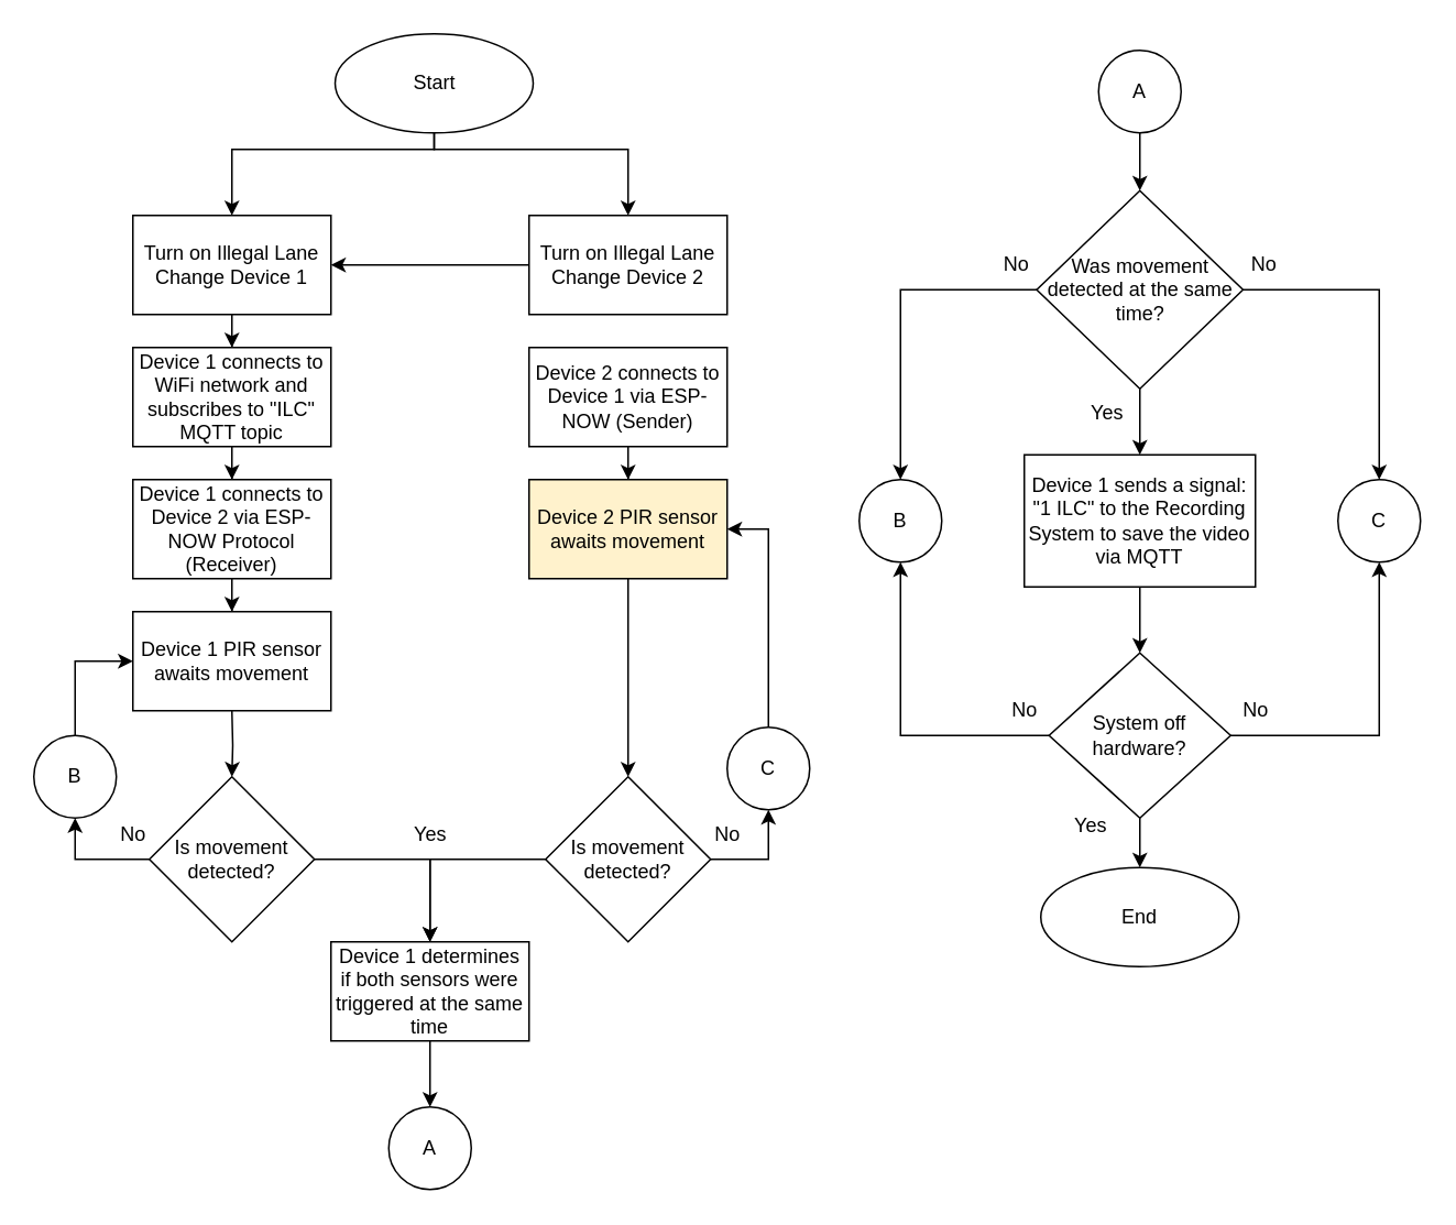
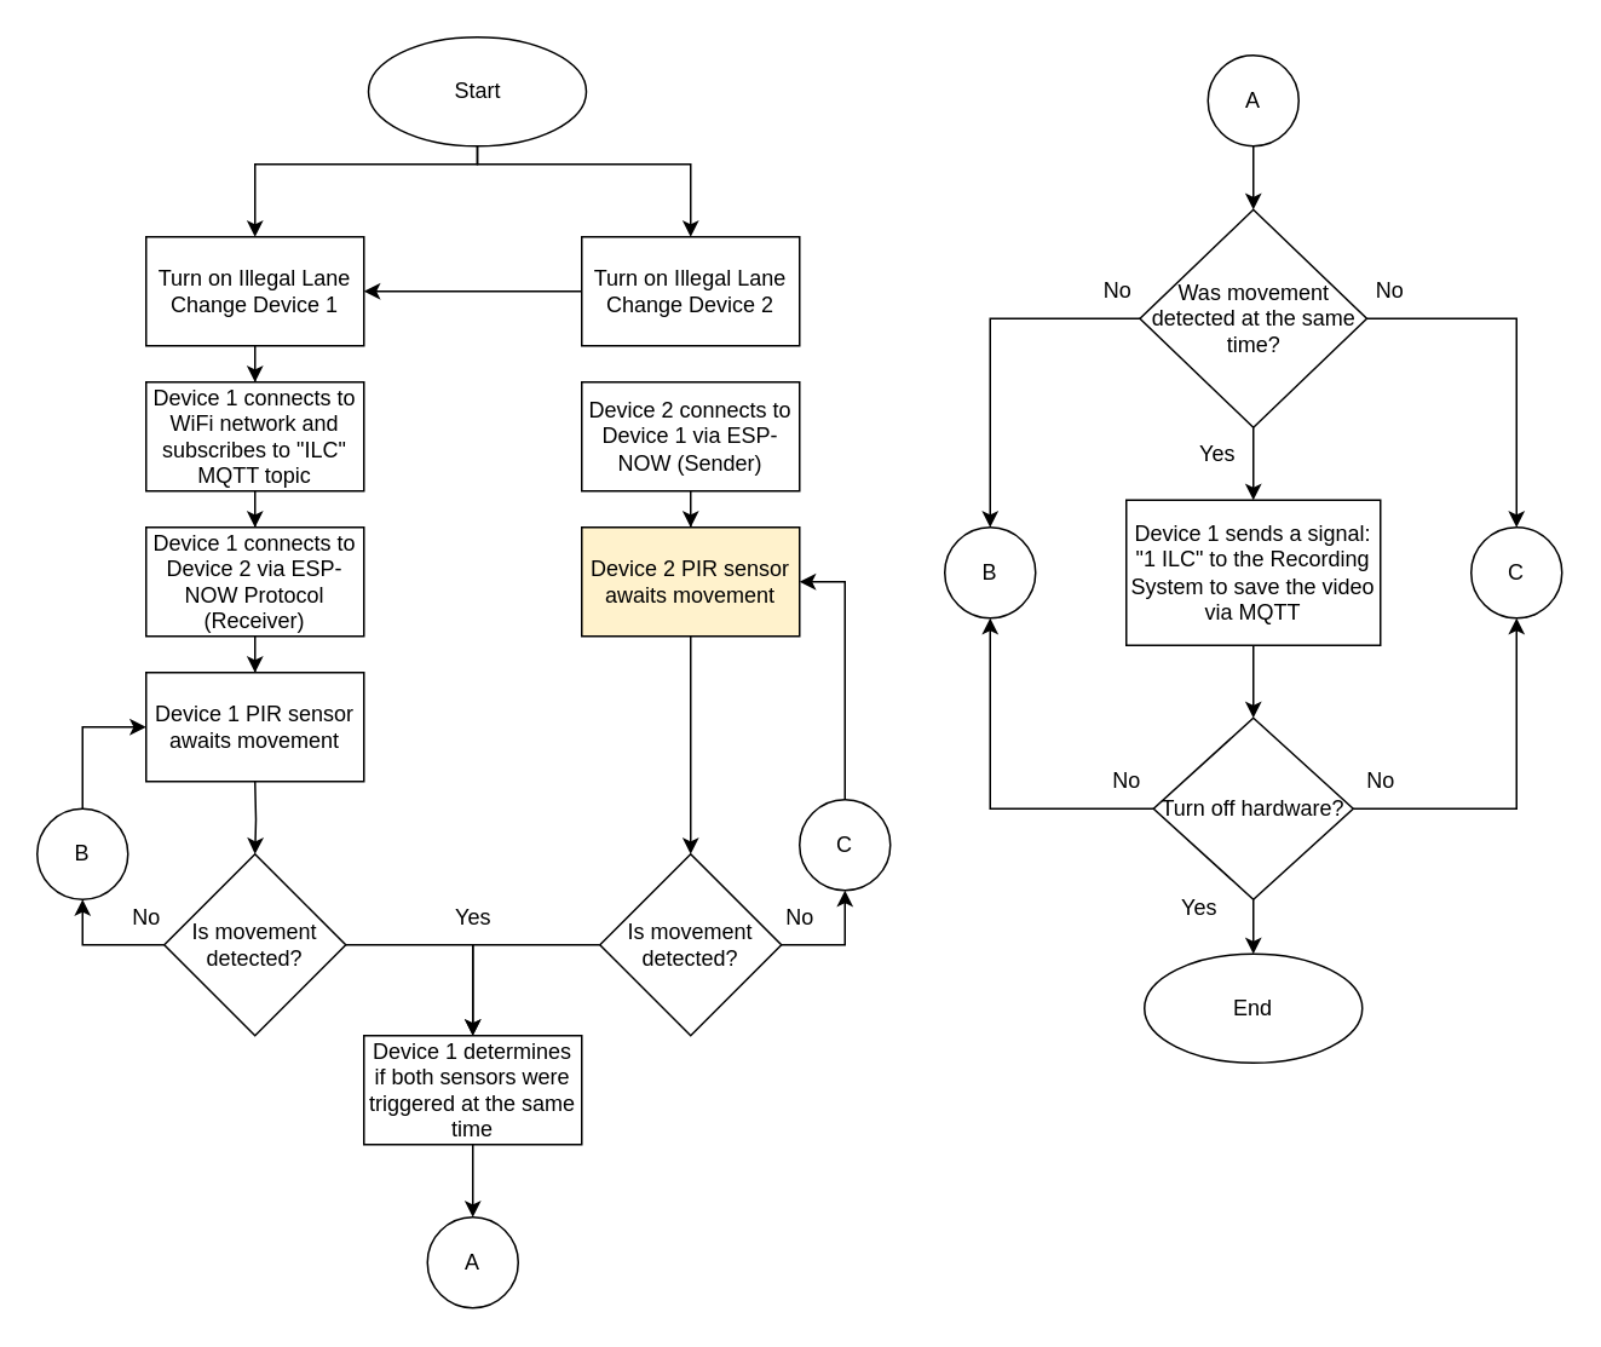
  <mxCell id="0" />
  <mxCell id="1" parent="0" />
  <mxCell id="2" style="edgeStyle=orthogonalEdgeStyle;rounded=0;orthogonalLoop=1;jettySize=auto;html=1;entryX=0.5;entryY=0;entryDx=0;entryDy=0;" edge="1" parent="1" source="4" target="16"><mxGeometry relative="1" as="geometry"><Array as="points"><mxPoint x="263" y="90" /><mxPoint x="140" y="90" /></Array></mxGeometry></mxCell>
  <mxCell id="3" style="edgeStyle=orthogonalEdgeStyle;rounded=0;orthogonalLoop=1;jettySize=auto;html=1;entryX=0.5;entryY=0;entryDx=0;entryDy=0;" edge="1" parent="1" source="4" target="22"><mxGeometry relative="1" as="geometry"><Array as="points"><mxPoint x="263" y="90" /><mxPoint x="380" y="90" /></Array></mxGeometry></mxCell>
  <mxCell id="4" value="Start" style="ellipse;whiteSpace=wrap;html=1;" parent="1" vertex="1"><mxGeometry x="202.5" y="20" width="120" height="60" as="geometry" /></mxCell>
  <mxCell id="5" style="edgeStyle=orthogonalEdgeStyle;rounded=0;orthogonalLoop=1;jettySize=auto;html=1;entryX=0.5;entryY=0;entryDx=0;entryDy=0;" parent="1" target="8" edge="1"><mxGeometry relative="1" as="geometry"><mxPoint x="140" y="430" as="sourcePoint" /></mxGeometry></mxCell>
  <mxCell id="6" style="edgeStyle=orthogonalEdgeStyle;rounded=0;orthogonalLoop=1;jettySize=auto;html=1;entryX=0.5;entryY=0;entryDx=0;entryDy=0;" edge="1" parent="1" source="8" target="29"><mxGeometry relative="1" as="geometry" /></mxCell>
  <mxCell id="7" style="edgeStyle=orthogonalEdgeStyle;rounded=0;orthogonalLoop=1;jettySize=auto;html=1;entryX=0.5;entryY=1;entryDx=0;entryDy=0;" edge="1" parent="1" source="8" target="52"><mxGeometry relative="1" as="geometry" /></mxCell>
  <mxCell id="8" value="Is movement detected?" style="rhombus;whiteSpace=wrap;html=1;" parent="1" vertex="1"><mxGeometry x="90" y="470" width="100" height="100" as="geometry" /></mxCell>
  <mxCell id="9" style="edgeStyle=orthogonalEdgeStyle;rounded=0;orthogonalLoop=1;jettySize=auto;html=1;exitX=0;exitY=0.5;exitDx=0;exitDy=0;entryX=0.5;entryY=0;entryDx=0;entryDy=0;" edge="1" parent="1" source="11" target="29"><mxGeometry relative="1" as="geometry" /></mxCell>
  <mxCell id="10" style="edgeStyle=orthogonalEdgeStyle;rounded=0;orthogonalLoop=1;jettySize=auto;html=1;entryX=0.5;entryY=1;entryDx=0;entryDy=0;" edge="1" parent="1" source="11" target="54"><mxGeometry relative="1" as="geometry" /></mxCell>
  <mxCell id="11" value="Is movement detected?" style="rhombus;whiteSpace=wrap;html=1;" parent="1" vertex="1"><mxGeometry x="330" y="470" width="100" height="100" as="geometry" /></mxCell>
  <mxCell id="12" value="Yes" style="text;html=1;align=center;verticalAlign=middle;resizable=0;points=[];autosize=1;strokeColor=none;fillColor=none;" parent="1" vertex="1"><mxGeometry x="240" y="490" width="40" height="30" as="geometry" /></mxCell>
  <mxCell id="13" value="No" style="text;html=1;align=center;verticalAlign=middle;resizable=0;points=[];autosize=1;strokeColor=none;fillColor=none;" parent="1" vertex="1"><mxGeometry x="60" y="490" width="40" height="30" as="geometry" /></mxCell>
  <mxCell id="14" value="No" style="text;html=1;align=center;verticalAlign=middle;resizable=0;points=[];autosize=1;strokeColor=none;fillColor=none;" parent="1" vertex="1"><mxGeometry x="420" y="490" width="40" height="30" as="geometry" /></mxCell>
  <mxCell id="15" style="edgeStyle=orthogonalEdgeStyle;rounded=0;orthogonalLoop=1;jettySize=auto;html=1;entryX=0.5;entryY=0;entryDx=0;entryDy=0;" edge="1" parent="1" source="16" target="18"><mxGeometry relative="1" as="geometry" /></mxCell>
  <mxCell id="16" value="Turn on Illegal Lane Change Device 1" style="whiteSpace=wrap;html=1;" vertex="1" parent="1"><mxGeometry x="80" y="130" width="120" height="60" as="geometry" /></mxCell>
  <mxCell id="17" style="edgeStyle=orthogonalEdgeStyle;rounded=0;orthogonalLoop=1;jettySize=auto;html=1;" edge="1" parent="1" source="18" target="20"><mxGeometry relative="1" as="geometry" /></mxCell>
  <mxCell id="18" value="Device 1 connects to WiFi network and subscribes to &quot;ILC&quot; MQTT topic" style="whiteSpace=wrap;html=1;" vertex="1" parent="1"><mxGeometry x="80" y="210" width="120" height="60" as="geometry" /></mxCell>
  <mxCell id="19" style="edgeStyle=orthogonalEdgeStyle;rounded=0;orthogonalLoop=1;jettySize=auto;html=1;entryX=0.5;entryY=0;entryDx=0;entryDy=0;" edge="1" parent="1" source="20" target="25"><mxGeometry relative="1" as="geometry" /></mxCell>
  <mxCell id="20" value="Device 1 connects to Device 2 via ESP-NOW Protocol (Receiver)" style="whiteSpace=wrap;html=1;" vertex="1" parent="1"><mxGeometry x="80" y="290" width="120" height="60" as="geometry" /></mxCell>
  <mxCell id="21" style="edgeStyle=orthogonalEdgeStyle;rounded=0;orthogonalLoop=1;jettySize=auto;html=1;" edge="1" parent="1" source="22" target="16"><mxGeometry relative="1" as="geometry" /></mxCell>
  <mxCell id="22" value="Turn on Illegal Lane Change Device 2" style="whiteSpace=wrap;html=1;" vertex="1" parent="1"><mxGeometry x="320" y="130" width="120" height="60" as="geometry" /></mxCell>
  <mxCell id="23" style="edgeStyle=orthogonalEdgeStyle;rounded=0;orthogonalLoop=1;jettySize=auto;html=1;" edge="1" parent="1" source="24" target="27"><mxGeometry relative="1" as="geometry" /></mxCell>
  <mxCell id="24" value="Device 2 connects to Device 1 via ESP-NOW (Sender)" style="whiteSpace=wrap;html=1;" vertex="1" parent="1"><mxGeometry x="320" y="210" width="120" height="60" as="geometry" /></mxCell>
  <mxCell id="25" value="Device 1 PIR sensor awaits movement" style="whiteSpace=wrap;html=1;" vertex="1" parent="1"><mxGeometry x="80" y="370" width="120" height="60" as="geometry" /></mxCell>
  <mxCell id="26" style="edgeStyle=orthogonalEdgeStyle;rounded=0;orthogonalLoop=1;jettySize=auto;html=1;entryX=0.5;entryY=0;entryDx=0;entryDy=0;" edge="1" parent="1" source="27" target="11"><mxGeometry relative="1" as="geometry" /></mxCell>
  <mxCell id="27" value="Device 2 PIR sensor awaits movement" style="whiteSpace=wrap;html=1;fillColor=#fff2cc;" vertex="1" parent="1"><mxGeometry x="320" y="290" width="120" height="60" as="geometry" /></mxCell>
  <mxCell id="28" style="edgeStyle=orthogonalEdgeStyle;rounded=0;orthogonalLoop=1;jettySize=auto;html=1;entryX=0.5;entryY=0;entryDx=0;entryDy=0;" edge="1" parent="1" source="29"><mxGeometry relative="1" as="geometry"><mxPoint x="260" y="670" as="targetPoint" /></mxGeometry></mxCell>
  <mxCell id="29" value="Device 1 determines if both sensors were triggered at the same time" style="whiteSpace=wrap;html=1;" vertex="1" parent="1"><mxGeometry x="200" y="570" width="120" height="60" as="geometry" /></mxCell>
  <mxCell id="30" value="" style="edgeStyle=orthogonalEdgeStyle;rounded=0;orthogonalLoop=1;jettySize=auto;html=1;" edge="1" parent="1" source="31" target="38"><mxGeometry relative="1" as="geometry" /></mxCell>
  <mxCell id="31" value="A" style="ellipse;whiteSpace=wrap;html=1;aspect=fixed;" vertex="1" parent="1"><mxGeometry x="665" y="30" width="50" height="50" as="geometry" /></mxCell>
  <mxCell id="32" value="B" style="ellipse;whiteSpace=wrap;html=1;aspect=fixed;" vertex="1" parent="1"><mxGeometry x="520" y="290" width="50" height="50" as="geometry" /></mxCell>
  <mxCell id="33" value="C" style="ellipse;whiteSpace=wrap;html=1;aspect=fixed;" vertex="1" parent="1"><mxGeometry x="810" y="290" width="50" height="50" as="geometry" /></mxCell>
  <mxCell id="34" style="edgeStyle=orthogonalEdgeStyle;rounded=0;orthogonalLoop=1;jettySize=auto;html=1;entryX=0.5;entryY=0;entryDx=0;entryDy=0;exitX=0.5;exitY=1;exitDx=0;exitDy=0;" edge="1" parent="1" source="49" target="43"><mxGeometry relative="1" as="geometry"><mxPoint x="690" y="385" as="sourcePoint" /></mxGeometry></mxCell>
  <mxCell id="35" style="edgeStyle=orthogonalEdgeStyle;rounded=0;orthogonalLoop=1;jettySize=auto;html=1;exitX=0.5;exitY=1;exitDx=0;exitDy=0;entryX=0.5;entryY=0;entryDx=0;entryDy=0;" edge="1" parent="1" source="38" target="49"><mxGeometry relative="1" as="geometry" /></mxCell>
  <mxCell id="36" style="edgeStyle=orthogonalEdgeStyle;rounded=0;orthogonalLoop=1;jettySize=auto;html=1;entryX=0.5;entryY=0;entryDx=0;entryDy=0;" edge="1" parent="1" source="38" target="32"><mxGeometry relative="1" as="geometry" /></mxCell>
  <mxCell id="37" style="edgeStyle=orthogonalEdgeStyle;rounded=0;orthogonalLoop=1;jettySize=auto;html=1;entryX=0.5;entryY=0;entryDx=0;entryDy=0;" edge="1" parent="1" source="38" target="33"><mxGeometry relative="1" as="geometry" /></mxCell>
  <mxCell id="38" value="Was movement detected at the same time?" style="rhombus;whiteSpace=wrap;html=1;" vertex="1" parent="1"><mxGeometry x="627.5" y="115" width="125" height="120" as="geometry" /></mxCell>
  <mxCell id="39" value="End" style="ellipse;whiteSpace=wrap;html=1;" vertex="1" parent="1"><mxGeometry x="630" y="525" width="120" height="60" as="geometry" /></mxCell>
  <mxCell id="40" style="edgeStyle=orthogonalEdgeStyle;rounded=0;orthogonalLoop=1;jettySize=auto;html=1;exitX=0.5;exitY=1;exitDx=0;exitDy=0;entryX=0.5;entryY=0;entryDx=0;entryDy=0;" edge="1" parent="1" source="43" target="39"><mxGeometry relative="1" as="geometry" /></mxCell>
  <mxCell id="41" style="edgeStyle=orthogonalEdgeStyle;rounded=0;orthogonalLoop=1;jettySize=auto;html=1;entryX=0.5;entryY=1;entryDx=0;entryDy=0;" edge="1" parent="1" source="43" target="32"><mxGeometry relative="1" as="geometry" /></mxCell>
  <mxCell id="42" style="edgeStyle=orthogonalEdgeStyle;rounded=0;orthogonalLoop=1;jettySize=auto;html=1;entryX=0.5;entryY=1;entryDx=0;entryDy=0;" edge="1" parent="1" source="43" target="33"><mxGeometry relative="1" as="geometry"><mxPoint x="820" y="375" as="targetPoint" /></mxGeometry></mxCell>
- <mxCell id="43" value="System off hardware?" style="rhombus;whiteSpace=wrap;html=1;" vertex="1" parent="1"><mxGeometry x="635" y="395" width="110" height="100" as="geometry" /></mxCell>
+ <mxCell id="43" value="Turn off hardware?" style="rhombus;whiteSpace=wrap;html=1;" vertex="1" parent="1"><mxGeometry x="635" y="395" width="110" height="100" as="geometry" /></mxCell>
  <mxCell id="44" value="No" style="text;html=1;align=center;verticalAlign=middle;resizable=0;points=[];autosize=1;strokeColor=none;fillColor=none;" vertex="1" parent="1"><mxGeometry x="595" y="145" width="40" height="30" as="geometry" /></mxCell>
  <mxCell id="45" value="No" style="text;html=1;align=center;verticalAlign=middle;resizable=0;points=[];autosize=1;strokeColor=none;fillColor=none;" vertex="1" parent="1"><mxGeometry x="745" y="145" width="40" height="30" as="geometry" /></mxCell>
  <mxCell id="46" value="Yes" style="text;html=1;align=center;verticalAlign=middle;resizable=0;points=[];autosize=1;strokeColor=none;fillColor=none;" vertex="1" parent="1"><mxGeometry x="650" y="235" width="40" height="30" as="geometry" /></mxCell>
  <mxCell id="47" value="Yes" style="text;html=1;align=center;verticalAlign=middle;resizable=0;points=[];autosize=1;strokeColor=none;fillColor=none;" vertex="1" parent="1"><mxGeometry x="640" y="485" width="40" height="30" as="geometry" /></mxCell>
  <mxCell id="48" value="No" style="text;html=1;align=center;verticalAlign=middle;resizable=0;points=[];autosize=1;strokeColor=none;fillColor=none;" vertex="1" parent="1"><mxGeometry x="740" y="415" width="40" height="30" as="geometry" /></mxCell>
  <mxCell id="49" value="Device 1 sends a signal: &quot;1 ILC&quot; to the Recording System to save the video via MQTT" style="whiteSpace=wrap;html=1;" vertex="1" parent="1"><mxGeometry x="620" y="275" width="140" height="80" as="geometry" /></mxCell>
  <mxCell id="50" value="No" style="text;html=1;align=center;verticalAlign=middle;resizable=0;points=[];autosize=1;strokeColor=none;fillColor=none;" vertex="1" parent="1"><mxGeometry x="600" y="415" width="40" height="30" as="geometry" /></mxCell>
  <mxCell id="51" style="edgeStyle=orthogonalEdgeStyle;rounded=0;orthogonalLoop=1;jettySize=auto;html=1;exitX=0.5;exitY=0;exitDx=0;exitDy=0;entryX=0;entryY=0.5;entryDx=0;entryDy=0;" edge="1" parent="1" source="52" target="25"><mxGeometry relative="1" as="geometry" /></mxCell>
  <mxCell id="52" value="B" style="ellipse;whiteSpace=wrap;html=1;aspect=fixed;" vertex="1" parent="1"><mxGeometry y="445" width="50" height="50" as="geometry" x="20" /></mxCell>
  <mxCell id="53" style="edgeStyle=orthogonalEdgeStyle;rounded=0;orthogonalLoop=1;jettySize=auto;html=1;entryX=1;entryY=0.5;entryDx=0;entryDy=0;" edge="1" parent="1" source="54" target="27"><mxGeometry relative="1" as="geometry" /></mxCell>
  <mxCell id="54" value="C" style="ellipse;whiteSpace=wrap;html=1;aspect=fixed;" vertex="1" parent="1"><mxGeometry x="440" y="440" width="50" height="50" as="geometry" /></mxCell>
  <mxCell id="55" value="A" style="ellipse;whiteSpace=wrap;html=1;aspect=fixed;" vertex="1" parent="1"><mxGeometry x="235" y="670" width="50" height="50" as="geometry" /></mxCell>
